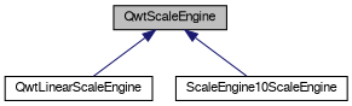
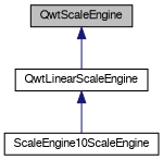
  digraph {
    node [color=black fillcolor=white fontname=FreeSans fontsize=10 shape=record style=filled]
    edge [color=midnightblue dir=back fontname=FreeSans fontsize=10 labelfontname=FreeSans labelfontsize=10 style=solid]
    n1 [fillcolor=grey75 fontcolor=black height=0.2 label=QwtScaleEngine width=0.4]
    n2 [height=0.2 label=QwtLinearScaleEngine width=0.4]
    n3 [height=0.2 label=ScaleEngine10ScaleEngine width=0.4]
    n1 -> n2
-   n1 -> n3
+   n2 -> n3
  }
